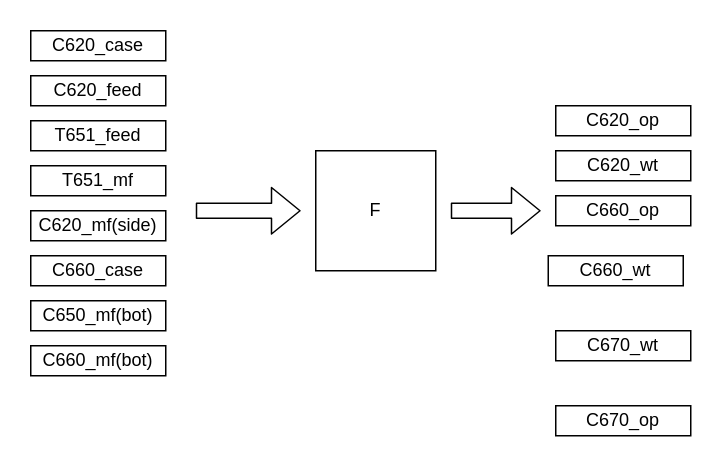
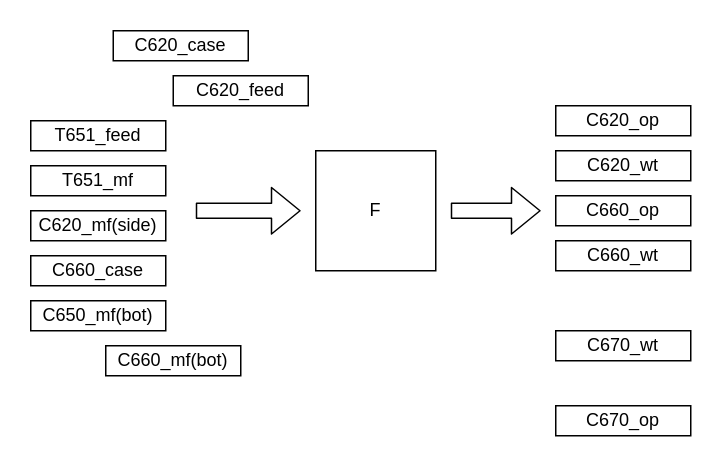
  <mxCell id="0" />
  <mxCell id="1" parent="0" />
- <mxCell id="2" value="C620_case" style="text;html=1;fillColor=none;align=center;verticalAlign=middle;whiteSpace=wrap;rounded=0;strokeColor=#000000;" vertex="1" parent="1"><mxGeometry x="20" y="20" width="90" height="20" as="geometry" /></mxCell>
- <mxCell id="3" value="C620_feed" style="text;html=1;fillColor=none;align=center;verticalAlign=middle;whiteSpace=wrap;rounded=0;strokeColor=#000000;" vertex="1" parent="1"><mxGeometry x="20" y="50" width="90" height="20" as="geometry" /></mxCell>
+ <mxCell id="2" value="C620_case" style="text;html=1;fillColor=none;align=center;verticalAlign=middle;whiteSpace=wrap;rounded=0;strokeColor=#000000;" vertex="1" parent="1"><mxGeometry x="75" y="20" width="90" height="20" as="geometry" /></mxCell>
+ <mxCell id="3" value="C620_feed" style="text;html=1;fillColor=none;align=center;verticalAlign=middle;whiteSpace=wrap;rounded=0;strokeColor=#000000;" vertex="1" parent="1"><mxGeometry x="115" y="50" width="90" height="20" as="geometry" /></mxCell>
  <mxCell id="4" value="T651_feed" style="text;html=1;fillColor=none;align=center;verticalAlign=middle;whiteSpace=wrap;rounded=0;strokeColor=#000000;" vertex="1" parent="1"><mxGeometry x="20" y="80" width="90" height="20" as="geometry" /></mxCell>
  <mxCell id="5" value="T651_mf" style="text;html=1;fillColor=none;align=center;verticalAlign=middle;whiteSpace=wrap;rounded=0;strokeColor=#000000;" vertex="1" parent="1"><mxGeometry x="20" y="110" width="90" height="20" as="geometry" /></mxCell>
  <mxCell id="6" value="C620_mf(side)" style="text;html=1;fillColor=none;align=center;verticalAlign=middle;whiteSpace=wrap;rounded=0;strokeColor=#000000;" vertex="1" parent="1"><mxGeometry x="20" y="140" width="90" height="20" as="geometry" /></mxCell>
  <mxCell id="7" value="C660_case" style="text;html=1;fillColor=none;align=center;verticalAlign=middle;whiteSpace=wrap;rounded=0;strokeColor=#000000;" vertex="1" parent="1"><mxGeometry x="20" y="170" width="90" height="20" as="geometry" /></mxCell>
  <mxCell id="8" value="C650_mf(bot)" style="text;html=1;fillColor=none;align=center;verticalAlign=middle;whiteSpace=wrap;rounded=0;strokeColor=#000000;" vertex="1" parent="1"><mxGeometry x="20" y="200" width="90" height="20" as="geometry" /></mxCell>
- <mxCell id="9" value="C660_mf(bot)" style="text;html=1;fillColor=none;align=center;verticalAlign=middle;whiteSpace=wrap;rounded=0;strokeColor=#000000;" vertex="1" parent="1"><mxGeometry x="20" y="230" width="90" height="20" as="geometry" /></mxCell>
+ <mxCell id="9" value="C660_mf(bot)" style="text;html=1;fillColor=none;align=center;verticalAlign=middle;whiteSpace=wrap;rounded=0;strokeColor=#000000;" vertex="1" parent="1"><mxGeometry x="70" y="230" width="90" height="20" as="geometry" /></mxCell>
  <mxCell id="10" value="F" style="whiteSpace=wrap;html=1;aspect=fixed;strokeColor=#000000;" vertex="1" parent="1"><mxGeometry x="210" y="100" width="80" height="80" as="geometry" /></mxCell>
  <mxCell id="11" value="" style="shape=flexArrow;endArrow=classic;html=1;" edge="1" parent="1"><mxGeometry width="50" height="50" relative="1" as="geometry"><mxPoint x="130" y="140" as="sourcePoint" /><mxPoint x="200" y="140" as="targetPoint" /></mxGeometry></mxCell>
  <mxCell id="12" value="C620_op" style="text;html=1;fillColor=none;align=center;verticalAlign=middle;whiteSpace=wrap;rounded=0;strokeColor=#000000;" vertex="1" parent="1"><mxGeometry x="370" y="70" width="90" height="20" as="geometry" /></mxCell>
  <mxCell id="13" value="C620_wt" style="text;html=1;fillColor=none;align=center;verticalAlign=middle;whiteSpace=wrap;rounded=0;strokeColor=#000000;" vertex="1" parent="1"><mxGeometry x="370" y="100" width="90" height="20" as="geometry" /></mxCell>
  <mxCell id="14" value="C660_op" style="text;html=1;fillColor=none;align=center;verticalAlign=middle;whiteSpace=wrap;rounded=0;strokeColor=#000000;" vertex="1" parent="1"><mxGeometry x="370" y="130" width="90" height="20" as="geometry" /></mxCell>
- <mxCell id="15" value="C660_wt" style="text;html=1;fillColor=none;align=center;verticalAlign=middle;whiteSpace=wrap;rounded=0;strokeColor=#000000;" vertex="1" parent="1"><mxGeometry x="365" y="170" width="90" height="20" as="geometry" /></mxCell>
+ <mxCell id="15" value="C660_wt" style="text;html=1;fillColor=none;align=center;verticalAlign=middle;whiteSpace=wrap;rounded=0;strokeColor=#000000;" vertex="1" parent="1"><mxGeometry x="370" y="160" width="90" height="20" as="geometry" /></mxCell>
  <mxCell id="16" value="C670_op" style="text;html=1;fillColor=none;align=center;verticalAlign=middle;whiteSpace=wrap;rounded=0;strokeColor=#000000;" vertex="1" parent="1"><mxGeometry x="370" y="270" width="90" height="20" as="geometry" /></mxCell>
  <mxCell id="17" value="C670_wt" style="text;html=1;fillColor=none;align=center;verticalAlign=middle;whiteSpace=wrap;rounded=0;strokeColor=#000000;" vertex="1" parent="1"><mxGeometry x="370" y="220" width="90" height="20" as="geometry" /></mxCell>
  <mxCell id="18" value="" style="shape=flexArrow;endArrow=classic;html=1;" edge="1" parent="1"><mxGeometry width="50" height="50" relative="1" as="geometry"><mxPoint x="300" y="140" as="sourcePoint" /><mxPoint x="360" y="140" as="targetPoint" /></mxGeometry></mxCell>
